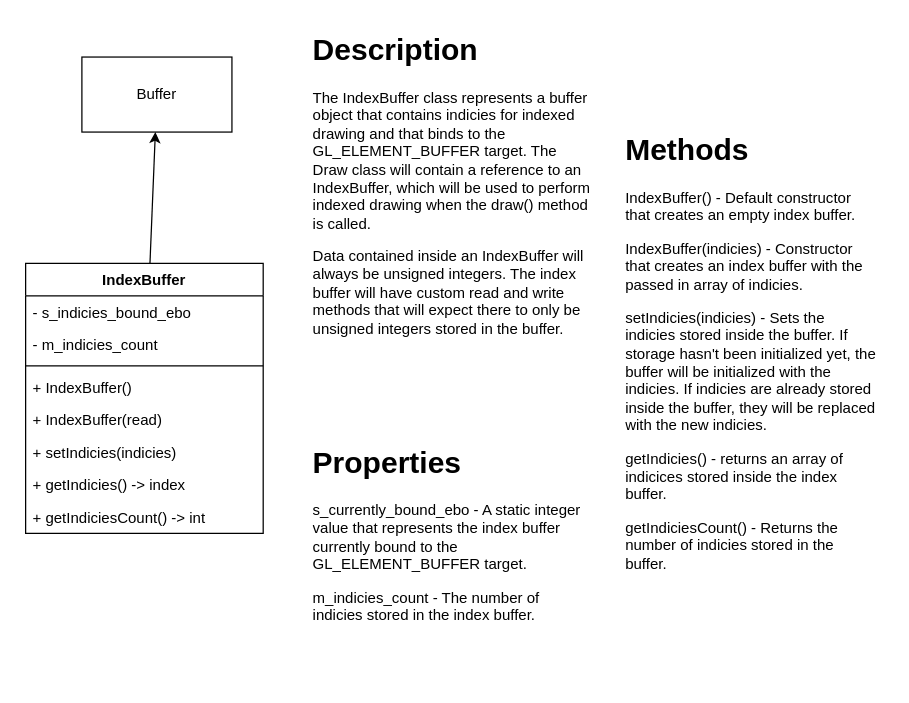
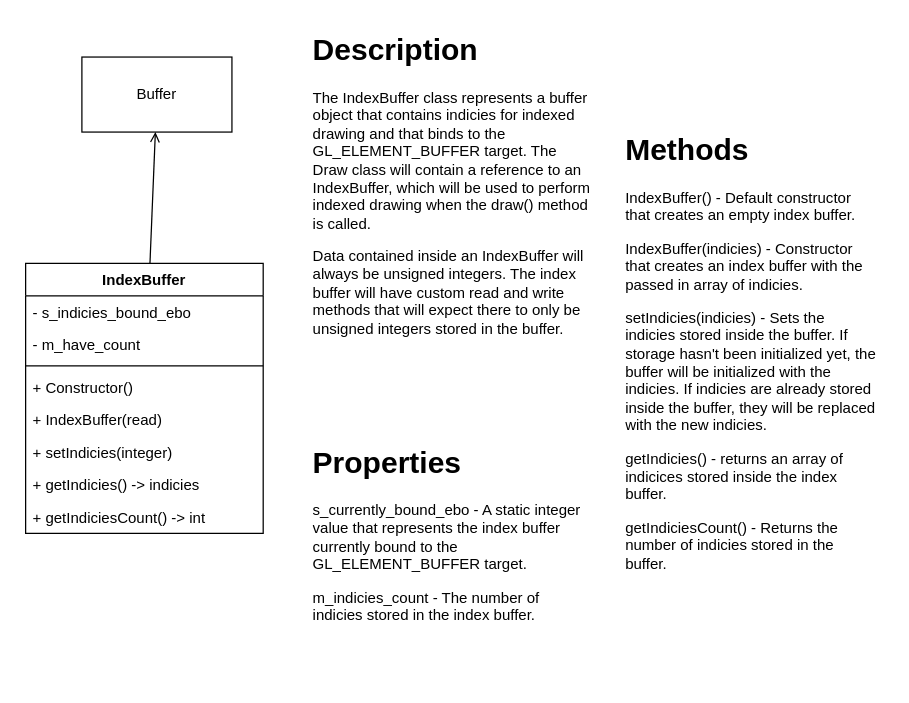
  <mxCell id="0" />
  <mxCell id="1" parent="0" />
  <mxCell id="2" value="Buffer" style="rounded=0;whiteSpace=wrap;html=1;" vertex="1" parent="1"><mxGeometry x="65" y="45" width="120" height="60" as="geometry" /></mxCell>
  <mxCell id="3" value="IndexBuffer" style="swimlane;fontStyle=1;align=center;verticalAlign=top;childLayout=stackLayout;horizontal=1;startSize=26;horizontalStack=0;resizeParent=1;resizeParentMax=0;resizeLast=0;collapsible=1;marginBottom=0;" vertex="1" parent="1"><mxGeometry x="20" y="210" width="190" height="216" as="geometry" /></mxCell>
  <mxCell id="4" value="- s_indicies_bound_ebo" style="text;strokeColor=none;fillColor=none;align=left;verticalAlign=top;spacingLeft=4;spacingRight=4;overflow=hidden;rotatable=0;points=[[0,0.5],[1,0.5]];portConstraint=eastwest;" vertex="1" parent="3"><mxGeometry y="26" width="190" height="26" as="geometry" /></mxCell>
- <mxCell id="5" value="- m_indicies_count" style="text;strokeColor=none;fillColor=none;align=left;verticalAlign=top;spacingLeft=4;spacingRight=4;overflow=hidden;rotatable=0;points=[[0,0.5],[1,0.5]];portConstraint=eastwest;" vertex="1" parent="3"><mxGeometry y="52" width="190" height="26" as="geometry" /></mxCell>
+ <mxCell id="5" value="- m_have_count" style="text;strokeColor=none;fillColor=none;align=left;verticalAlign=top;spacingLeft=4;spacingRight=4;overflow=hidden;rotatable=0;points=[[0,0.5],[1,0.5]];portConstraint=eastwest;" vertex="1" parent="3"><mxGeometry y="52" width="190" height="26" as="geometry" /></mxCell>
  <mxCell id="6" value="" style="line;strokeWidth=1;fillColor=none;align=left;verticalAlign=middle;spacingTop=-1;spacingLeft=3;spacingRight=3;rotatable=0;labelPosition=right;points=[];portConstraint=eastwest;" vertex="1" parent="3"><mxGeometry y="78" width="190" height="8" as="geometry" /></mxCell>
- <mxCell id="7" value="+ IndexBuffer()" style="text;strokeColor=none;fillColor=none;align=left;verticalAlign=top;spacingLeft=4;spacingRight=4;overflow=hidden;rotatable=0;points=[[0,0.5],[1,0.5]];portConstraint=eastwest;" vertex="1" parent="3"><mxGeometry y="86" width="190" height="26" as="geometry" /></mxCell>
+ <mxCell id="7" value="+ Constructor()" style="text;strokeColor=none;fillColor=none;align=left;verticalAlign=top;spacingLeft=4;spacingRight=4;overflow=hidden;rotatable=0;points=[[0,0.5],[1,0.5]];portConstraint=eastwest;" vertex="1" parent="3"><mxGeometry y="86" width="190" height="26" as="geometry" /></mxCell>
  <mxCell id="8" value="+ IndexBuffer(read)" style="text;strokeColor=none;fillColor=none;align=left;verticalAlign=top;spacingLeft=4;spacingRight=4;overflow=hidden;rotatable=0;points=[[0,0.5],[1,0.5]];portConstraint=eastwest;" vertex="1" parent="3"><mxGeometry y="112" width="190" height="26" as="geometry" /></mxCell>
- <mxCell id="9" value="+ setIndicies(indicies)" style="text;strokeColor=none;fillColor=none;align=left;verticalAlign=top;spacingLeft=4;spacingRight=4;overflow=hidden;rotatable=0;points=[[0,0.5],[1,0.5]];portConstraint=eastwest;" vertex="1" parent="3"><mxGeometry y="138" width="190" height="26" as="geometry" /></mxCell>
- <mxCell id="10" value="+ getIndicies() -&gt; index" style="text;strokeColor=none;fillColor=none;align=left;verticalAlign=top;spacingLeft=4;spacingRight=4;overflow=hidden;rotatable=0;points=[[0,0.5],[1,0.5]];portConstraint=eastwest;" vertex="1" parent="3"><mxGeometry y="164" width="190" height="26" as="geometry" /></mxCell>
+ <mxCell id="9" value="+ setIndicies(integer)" style="text;strokeColor=none;fillColor=none;align=left;verticalAlign=top;spacingLeft=4;spacingRight=4;overflow=hidden;rotatable=0;points=[[0,0.5],[1,0.5]];portConstraint=eastwest;" vertex="1" parent="3"><mxGeometry y="138" width="190" height="26" as="geometry" /></mxCell>
+ <mxCell id="10" value="+ getIndicies() -&gt; indicies" style="text;strokeColor=none;fillColor=none;align=left;verticalAlign=top;spacingLeft=4;spacingRight=4;overflow=hidden;rotatable=0;points=[[0,0.5],[1,0.5]];portConstraint=eastwest;" vertex="1" parent="3"><mxGeometry y="164" width="190" height="26" as="geometry" /></mxCell>
  <mxCell id="11" value="+ getIndiciesCount() -&gt; int" style="text;strokeColor=none;fillColor=none;align=left;verticalAlign=top;spacingLeft=4;spacingRight=4;overflow=hidden;rotatable=0;points=[[0,0.5],[1,0.5]];portConstraint=eastwest;" vertex="1" parent="3"><mxGeometry y="190" width="190" height="26" as="geometry" /></mxCell>
- <mxCell id="12" value="" style="endArrow=classic;html=1;" edge="1" parent="1" source="3" target="2"><mxGeometry width="50" height="50" relative="1" as="geometry"><mxPoint x="10" y="450" as="sourcePoint" /><mxPoint x="60" y="400" as="targetPoint" /></mxGeometry></mxCell>
+ <mxCell id="12" value="" style="endArrow=open;html=1;" edge="1" parent="1" source="3" target="2"><mxGeometry width="50" height="50" relative="1" as="geometry"><mxPoint x="10" y="450" as="sourcePoint" /><mxPoint x="60" y="400" as="targetPoint" /></mxGeometry></mxCell>
  <mxCell id="13" value="&lt;h1&gt;Description&lt;/h1&gt;&lt;p&gt;The IndexBuffer class represents a buffer object that contains indicies for indexed drawing and that binds to the GL_ELEMENT_BUFFER target. The Draw class will contain a reference to an IndexBuffer, which will be used to perform indexed drawing when the draw() method is called.&lt;/p&gt;&lt;p&gt;Data contained inside an IndexBuffer will always be unsigned integers. The index buffer will have custom read and write methods that will expect there to only be unsigned integers stored in the buffer.&lt;/p&gt;" style="text;html=1;strokeColor=none;fillColor=none;spacing=5;spacingTop=-20;whiteSpace=wrap;overflow=hidden;rounded=0;" vertex="1" parent="1"><mxGeometry x="245" y="20" width="230" height="280" as="geometry" /></mxCell>
  <mxCell id="14" value="&lt;h1&gt;Properties&lt;/h1&gt;&lt;p&gt;s_currently_bound_ebo - A static integer value that represents the index buffer currently bound to the GL_ELEMENT_BUFFER target.&lt;/p&gt;&lt;p&gt;m_indicies_count - The number of indicies stored in the index buffer.&lt;/p&gt;" style="text;html=1;strokeColor=none;fillColor=none;spacing=5;spacingTop=-20;whiteSpace=wrap;overflow=hidden;rounded=0;" vertex="1" parent="1"><mxGeometry x="245" y="350" width="225" height="190" as="geometry" /></mxCell>
  <mxCell id="15" value="&lt;h1&gt;Methods&lt;/h1&gt;&lt;p&gt;IndexBuffer() - Default constructor that creates an empty index buffer.&lt;/p&gt;&lt;p&gt;IndexBuffer(indicies) - Constructor that creates an index buffer with the passed in array of indicies.&lt;/p&gt;&lt;p&gt;setIndicies(indicies) - Sets the indicies stored inside the buffer. If storage hasn't been initialized yet, the buffer will be initialized with the indicies. If indicies are already stored inside the buffer, they will be replaced with the new indicies.&lt;/p&gt;&lt;p&gt;getIndicies() - returns an array of indicices stored inside the index buffer.&lt;/p&gt;&lt;p&gt;getIndiciesCount() - Returns the number of indicies stored in the buffer.&lt;/p&gt;" style="text;html=1;strokeColor=none;fillColor=none;spacing=5;spacingTop=-20;whiteSpace=wrap;overflow=hidden;rounded=0;" vertex="1" parent="1"><mxGeometry x="495" y="100" width="210" height="360" as="geometry" /></mxCell>
